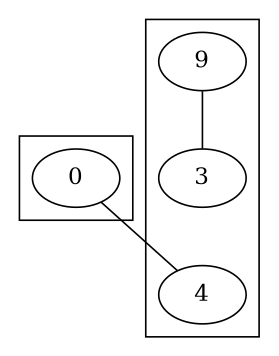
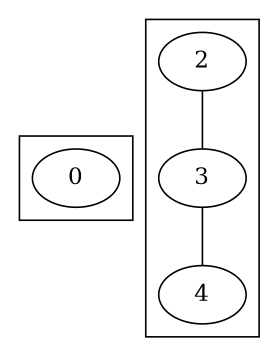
  graph {
    n1 [label=0]
-   2 [label=9]
+   2
    3
    4
    subgraph cluster_1 {
      shape=ellipse
      n1
    }
    subgraph cluster_2 {
      shape=ellipse
      2
      3
      4
    }
    2 -- 3
-   n1 -- 4
+   3 -- 4
  }
